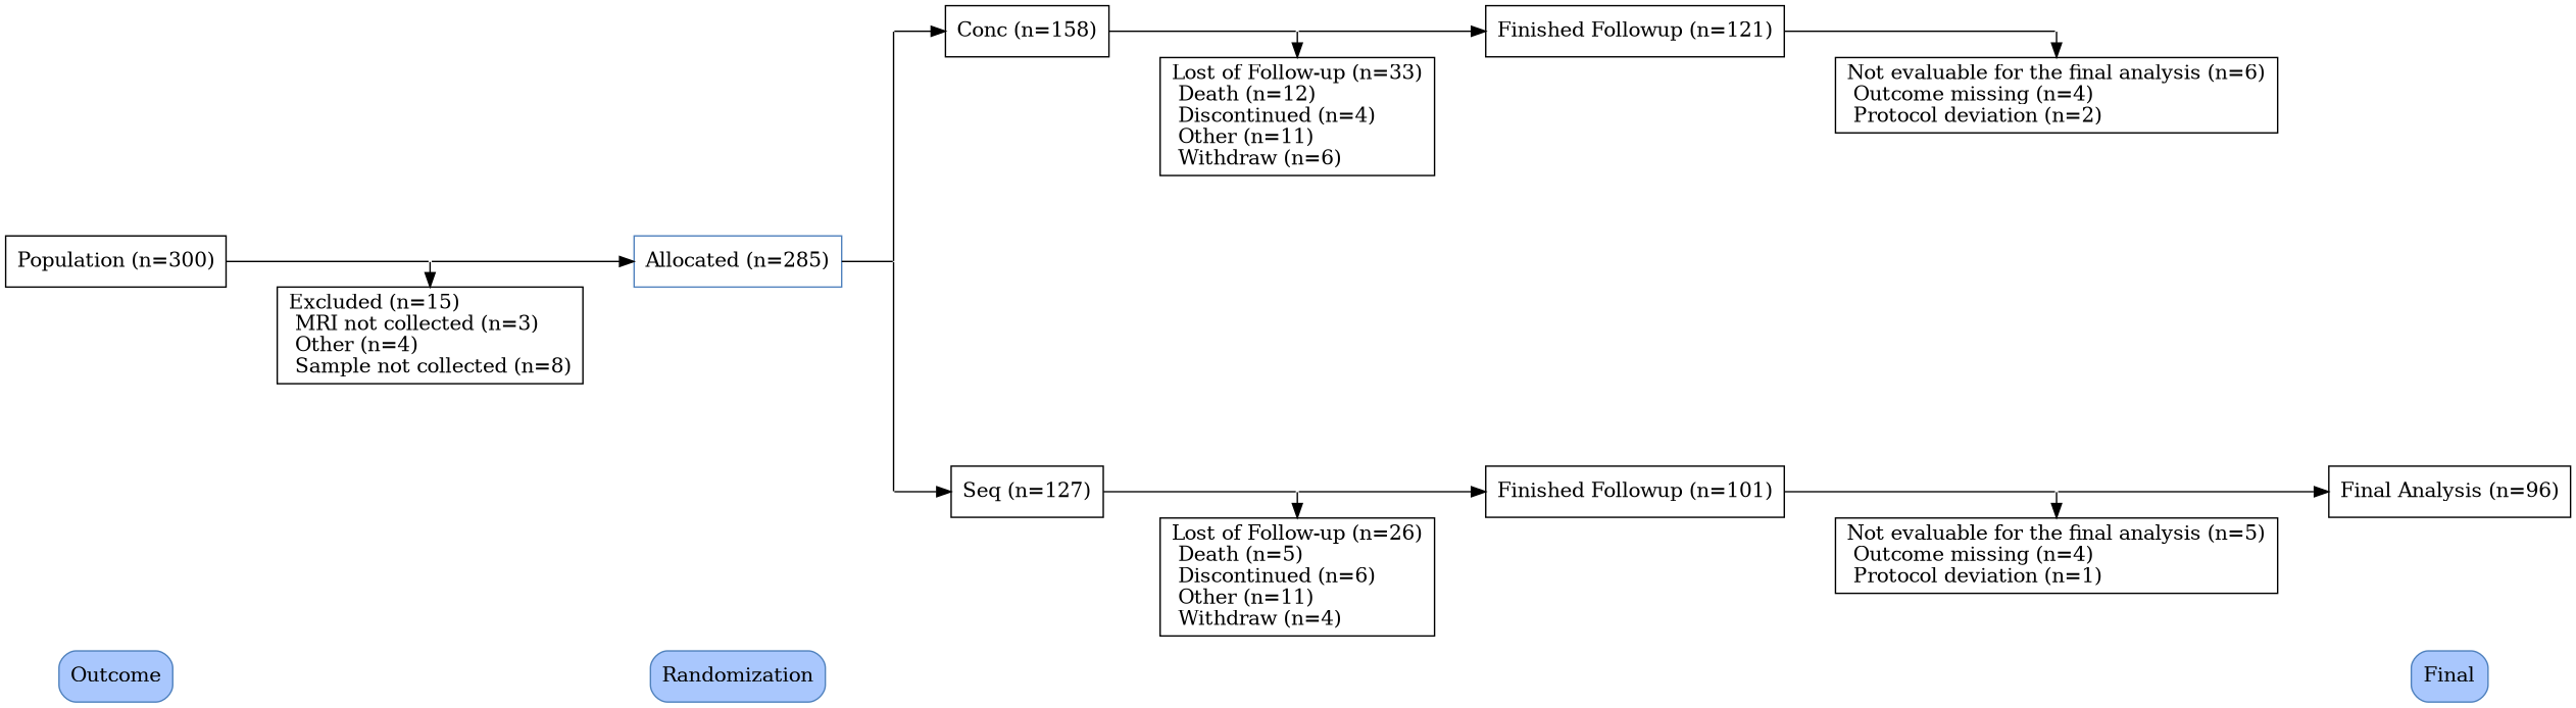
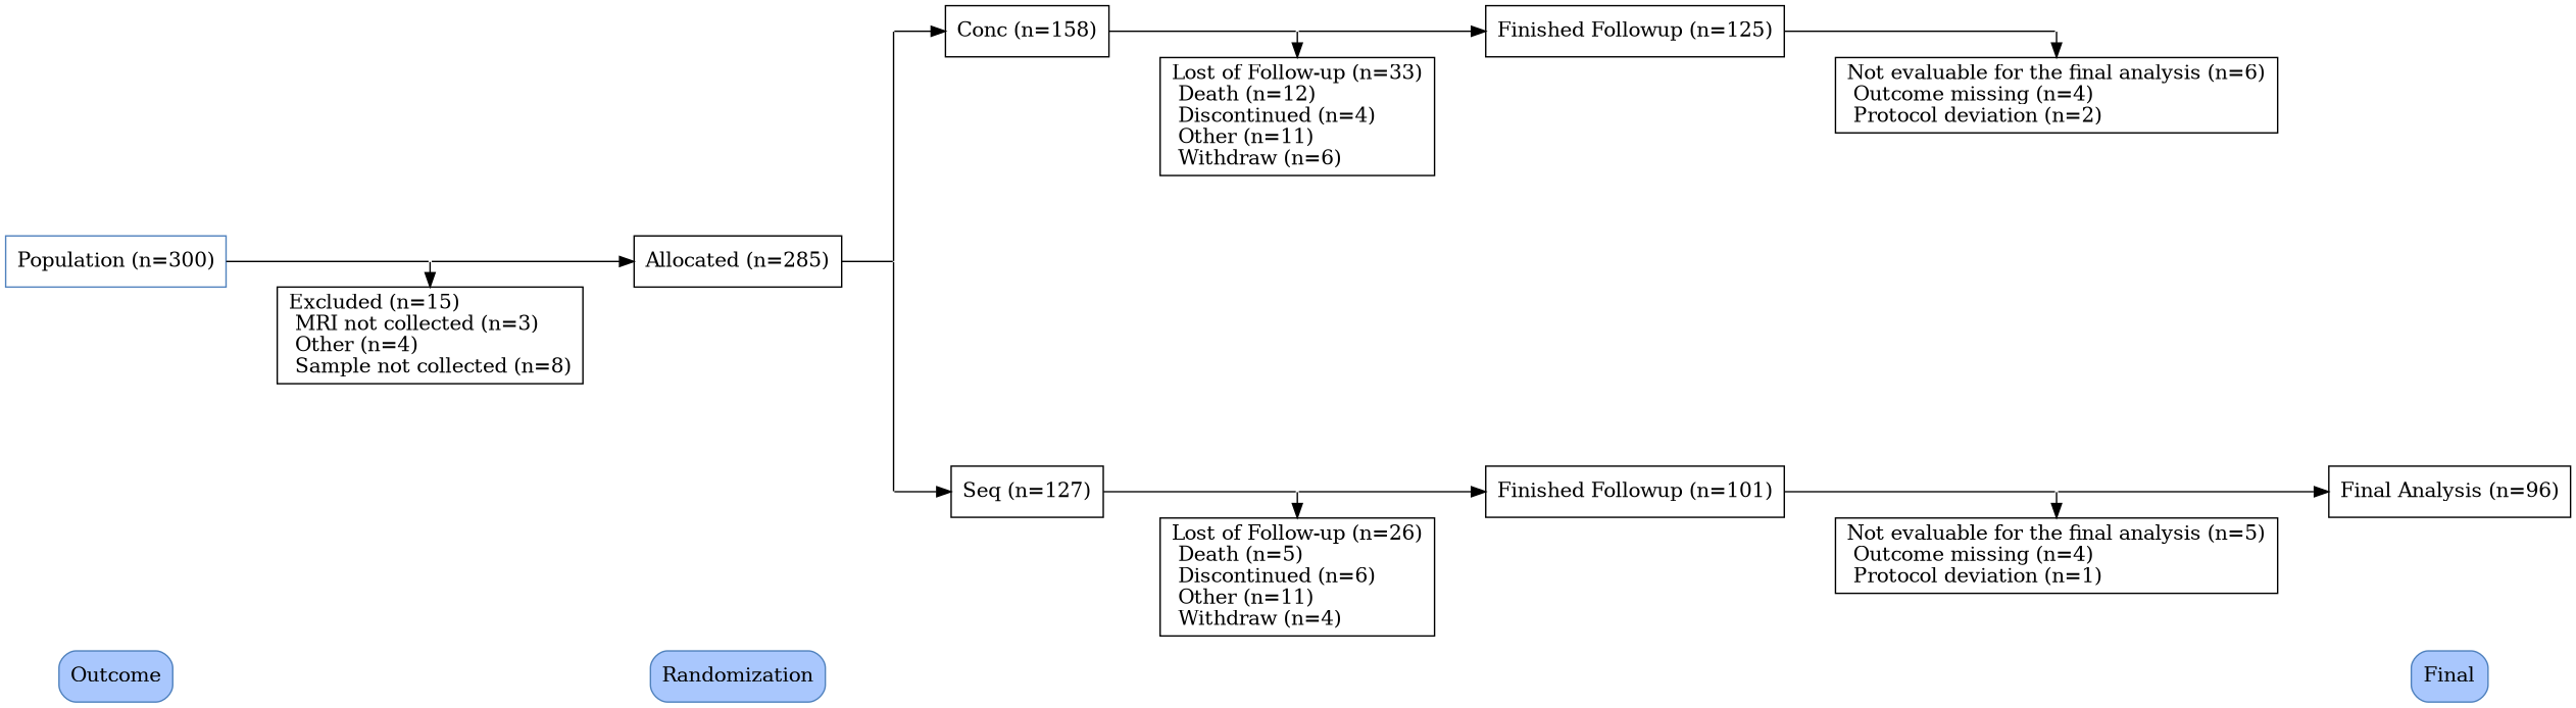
  digraph {
    rankdir=LR
    node [shape=rectangle]
    n1 [color="#4F81BD" fillcolor="#A9C7FD" label=Outcome style="rounded,filled"]
-   n2 [label="Population (n=300)"]
+   n2 [label="Population (n=300)" color="#4F81BD"]
    n3 [label="Excluded (n=15)\l MRI not collected (n=3)\l Other (n=4)\l Sample not collected (n=8)\l"]
    P1 [shape=point style=invis width=0]
    P2 [shape=point style=invis width=0]
    P3 [shape=point style=invis width=0]
    P4 [shape=point style=invis width=0]
    n8 [label="Conc (n=158)"]
    n9 [label="Seq (n=127)"]
    n10 [label="Lost of Follow-up (n=33)\l Death (n=12)\l Discontinued (n=4)\l Other (n=11)\l Withdraw (n=6)\l"]
    P5 [shape=point style=invis width=0]
-   n12 [label="Finished Followup (n=121)"]
+   n12 [label="Finished Followup (n=125)"]
    n13 [label="Finished Followup (n=101)"]
    n14 [label="Lost of Follow-up (n=26)\l Death (n=5)\l Discontinued (n=6)\l Other (n=11)\l Withdraw (n=4)\l"]
    P6 [shape=point style=invis width=0]
    n16 [label="Not evaluable for the final analysis (n=6)\l Outcome missing (n=4)\l Protocol deviation (n=2)\l"]
    P7 [shape=point style=invis width=0]
    n18 [color="#4F81BD" fillcolor="#A9C7FD" label=Final style="rounded,filled"]
    n19 [label="Final Analysis (n=96)"]
    n20 [label="Not evaluable for the final analysis (n=5)\l Outcome missing (n=4)\l Protocol deviation (n=1)\l"]
    P8 [shape=point style=invis width=0]
    n22 [color="#4F81BD" fillcolor="#A9C7FD" label=Randomization style="rounded,filled"]
-   n23 [label="Allocated (n=285)" color="#4F81BD"]
+   n23 [label="Allocated (n=285)"]
    subgraph sub_1 {
      rank=same
      n1
      n2
    }
    subgraph sub_2 {
      rank=same
      n3
      P1
    }
    subgraph sub_3 {
      rank=same
      P2
      P3
      P4
    }
    subgraph sub_4 {
      rank=same
      n8
      n9
    }
    subgraph sub_5 {
      rank=same
      n10
      P5
    }
    subgraph sub_6 {
      rank=same
      n12
      n13
    }
    subgraph sub_7 {
      rank=same
      n10
      n14
    }
    subgraph sub_8 {
      rank=same
      n14
      P6
    }
    subgraph sub_9 {
      rank=same
      n16
      P7
    }
    subgraph sub_10 {
      rank=same
      n18
      n19
    }
    subgraph sub_11 {
      rank=same
      n16
      n20
    }
    subgraph sub_12 {
      rank=same
      n20
      P8
    }
    subgraph sub_13 {
      rank=same
      n22
      n23
    }
    n1 -> n22 [style=invis]
    n2 -> P1 [arrowhead=none]
    P1 -> n3
    P1 -> n23
    P2 -> P3 [arrowhead=none minlen=9.5]
    P2 -> n8
    P3 -> P4 [arrowhead=none minlen=9.5]
    P4 -> n9
    n8 -> P5 [arrowhead=none]
    n9 -> P6 [arrowhead=none]
    P5 -> n10
    P5 -> n12
    n12 -> P7 [arrowhead=none]
    n13 -> P8 [arrowhead=none]
    P6 -> n13
    P6 -> n14
    P7 -> n16
    P8 -> n19
    P8 -> n20
    n22 -> n18 [style=invis]
    n23 -> P3 [arrowhead=none]
  }
